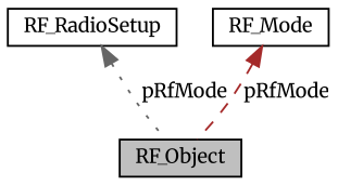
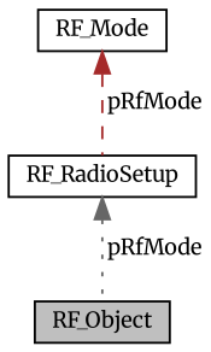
  digraph {
    fontname=Merriweather
    node [color=black fillcolor=white fontname=Merriweather fontsize=10 shape=record style=filled]
    edge [dir=back fontname=Merriweather fontsize=10 labelfontname=Helvetica labelfontsize=10]
    n1 [fillcolor=grey75 fontcolor=black height=0.2 label=RF_Object width=0.4]
    n2 [height=0.2 label=RF_RadioSetup width=0.4]
    n3 [height=0.2 label=RF_Mode width=0.4]
    n2 -> n1 [color=gray40 label=" pRfMode" style=dotted]
-   n3 -> n1 [color=brown label=" pRfMode" style=dashed]
+   n3 -> n2 [color=brown label=" pRfMode" style=dashed]
  }
